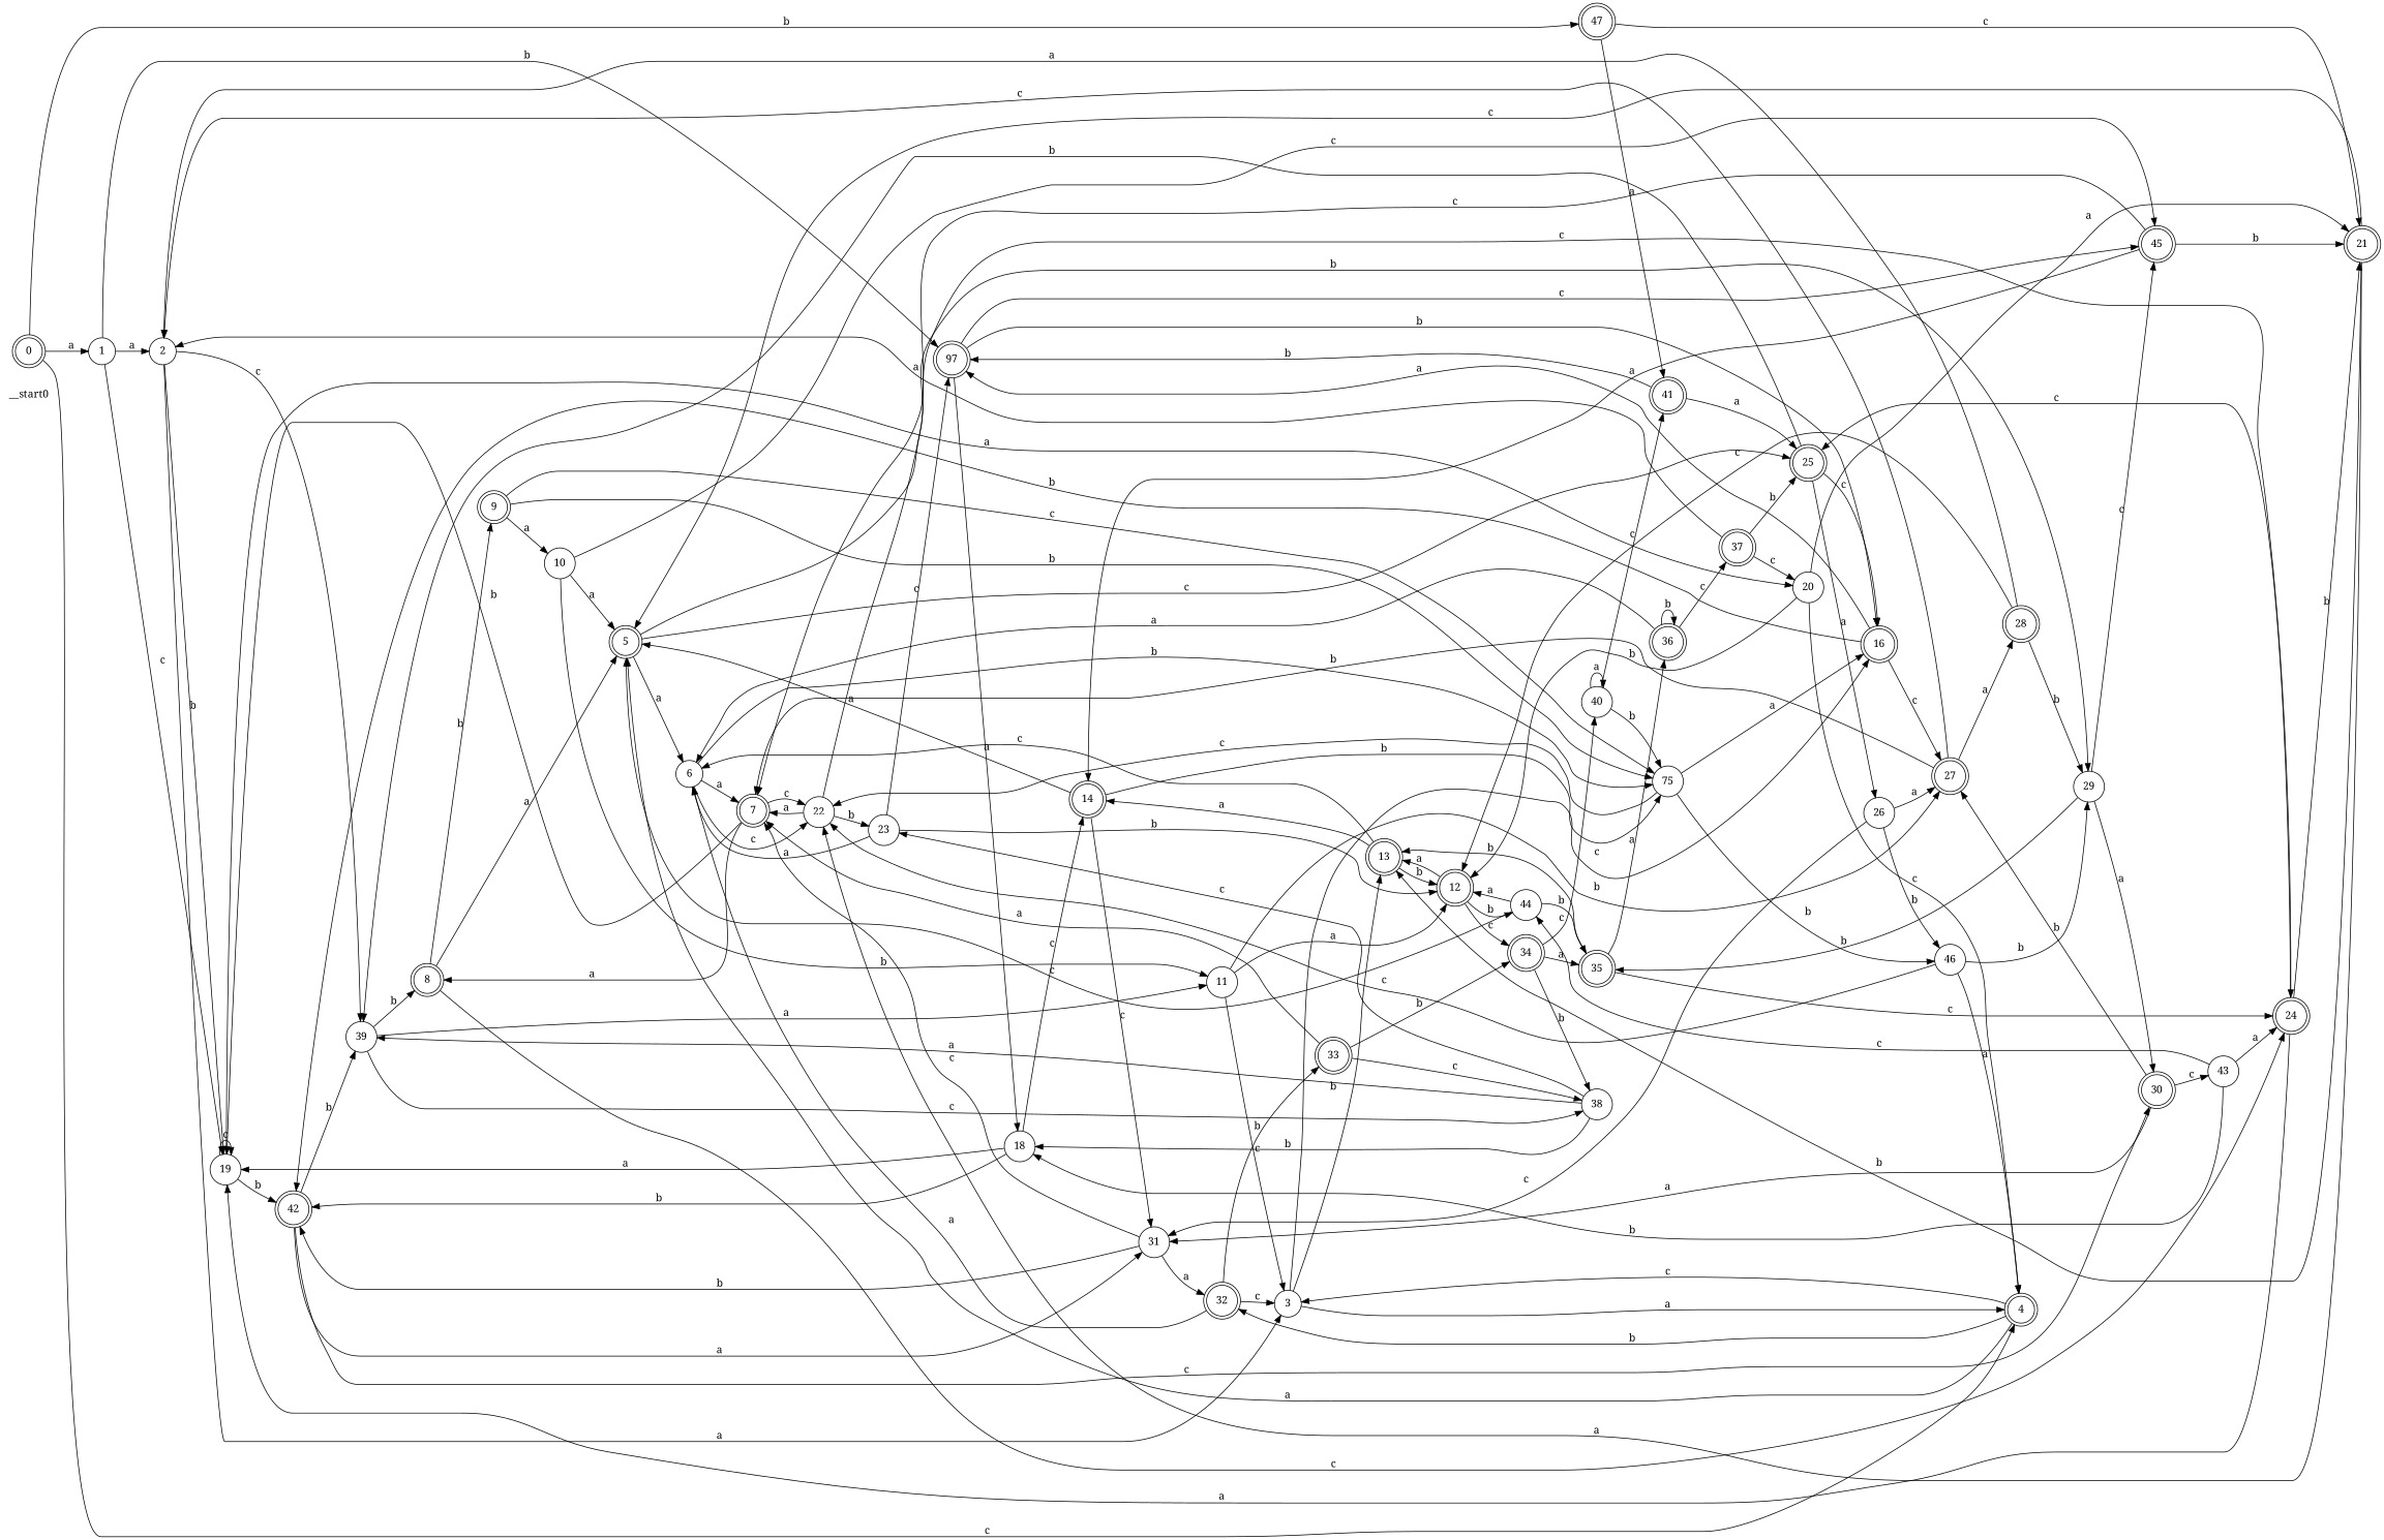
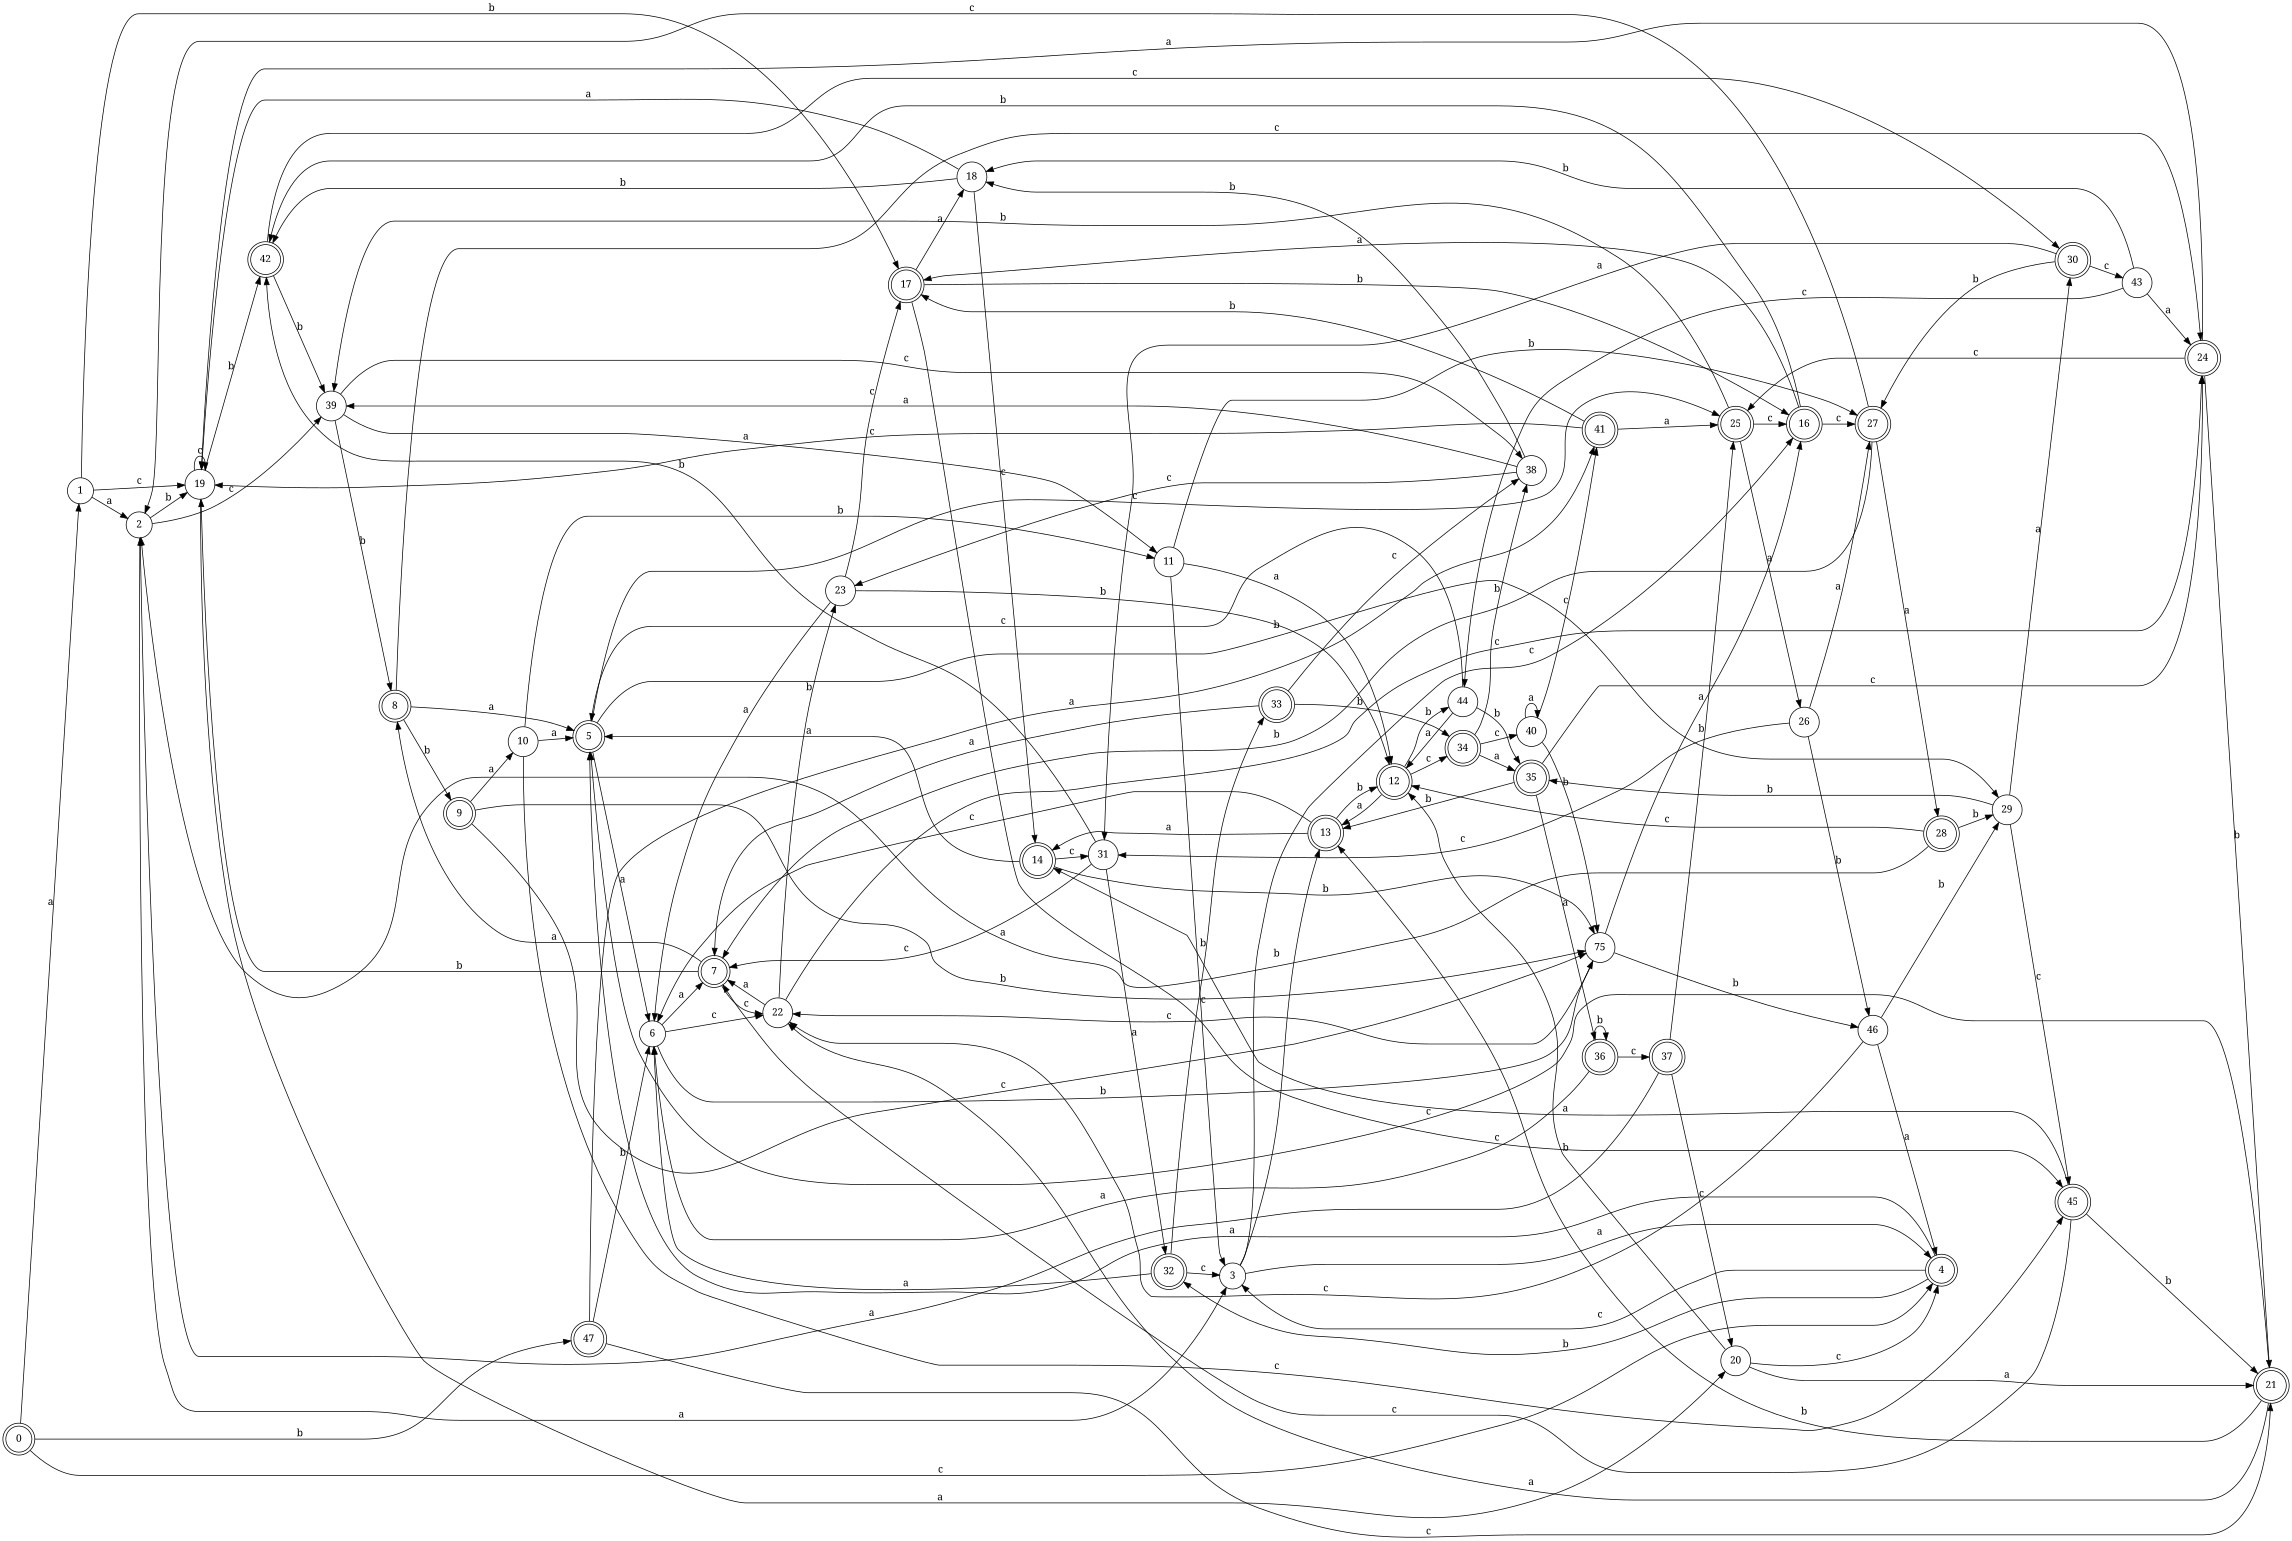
  digraph {
    fontname="Noto Serif"
    rankdir=LR
    node [fontname="Noto Serif" shape=doublecircle color=black fillcolor=white style="rounded,filled"]
    edge [fontname="Noto Serif"]
-   __start0 [shape=none color="" fillcolor="" style=""]
    n2 [label=0]
    n3 [label=1 shape=circle style=filled]
    n4 [label=4]
    n5 [label=47]
    n6 [label=2 shape=circle style=filled]
    n7 [label=19 shape=circle style=filled]
-   n8 [label=97]
+   n8 [label=17]
    n9 [label=3 shape=circle style=filled]
    n10 [label=5]
    n11 [label=32]
    n12 [label=6 shape=circle style=filled]
    n13 [label=21]
    n14 [label=41]
    n15 [label=39 shape=circle style=filled]
    n16 [label=18 shape=circle style=filled]
    n17 [label=14]
    n18 [label=42]
    n19 [label=20 shape=circle style=filled]
    n20 [label=13]
    n21 [label=16]
    n22 [label=8]
    n23 [label=11 shape=circle style=filled]
    n24 [label=38 shape=circle style=filled]
    n25 [label=12]
    n26 [label=27]
    n27 [label=25]
    n28 [label=29 shape=circle style=filled]
    n29 [label=33]
    n30 [label=7]
    n31 [label=75 shape=circle style=filled]
    n32 [label=22 shape=circle style=filled]
    n33 [label=26 shape=circle style=filled]
    n34 [label=45]
    n35 [label=30]
    n36 [label=35]
    n37 [label=46 shape=circle style=filled]
    n38 [label=24]
    n39 [label=23 shape=circle style=filled]
    n40 [label=9]
    n41 [label=10 shape=circle style=filled]
    n42 [label=34]
    n43 [label=44 shape=circle style=filled]
    n44 [label=28]
    n45 [label=40 shape=circle style=filled]
    n46 [label=31 shape=circle style=filled]
    n47 [label=43 shape=circle style=filled]
    n48 [label=36]
    n49 [label=37]
    n2 -> n3 [label=a]
    n2 -> n4 [label=c]
    n2 -> n5 [label=b]
    n3 -> n6 [label=a]
    n3 -> n7 [label=c]
    n3 -> n8 [label=b]
    n4 -> n9 [label=c]
    n4 -> n10 [label=a]
    n4 -> n11 [label=b]
+   n5 -> n12 [label=b]
    n5 -> n13 [label=c]
    n5 -> n14 [label=a]
    n6 -> n7 [label=b]
    n6 -> n9 [label=a]
    n6 -> n15 [label=c]
    n7 -> n7 [label=c]
    n7 -> n18 [label=b]
    n7 -> n19 [label=a]
    n8 -> n16 [label=a]
    n8 -> n21 [label=b]
    n8 -> n34 [label=c]
    n9 -> n4 [label=a]
    n9 -> n20 [label=b]
    n9 -> n21 [label=c]
    n10 -> n12 [label=a]
    n10 -> n27 [label=c]
    n10 -> n28 [label=b]
    n11 -> n9 [label=c]
    n11 -> n12 [label=a]
    n11 -> n29 [label=b]
    n12 -> n30 [label=a]
    n12 -> n31 [label=b]
    n12 -> n32 [label=c]
    n13 -> n10 [label=c]
    n13 -> n20 [label=b]
    n13 -> n32 [label=a]
+   n14 -> n7 [label=c]
    n14 -> n8 [label=b]
    n14 -> n27 [label=a]
    n15 -> n22 [label=b]
    n15 -> n23 [label=a]
    n15 -> n24 [label=c]
    n16 -> n7 [label=a]
    n16 -> n17 [label=c]
    n16 -> n18 [label=b]
    n17 -> n10 [label=a]
    n17 -> n31 [label=b]
    n17 -> n46 [label=c]
    n18 -> n15 [label=b]
    n18 -> n35 [label=c]
-   n18 -> n46 [label=a]
    n19 -> n4 [label=c]
    n19 -> n13 [label=a]
    n19 -> n25 [label=b]
    n20 -> n12 [label=c]
    n20 -> n17 [label=a]
    n20 -> n25 [label=b]
    n21 -> n8 [label=a]
    n21 -> n18 [label=b]
    n21 -> n26 [label=c]
    n22 -> n10 [label=a]
    n22 -> n38 [label=c]
    n22 -> n40 [label=b]
    n23 -> n9 [label=c]
    n23 -> n25 [label=a]
    n23 -> n26 [label=b]
    n24 -> n15 [label=a]
    n24 -> n16 [label=b]
    n24 -> n39 [label=c]
    n25 -> n20 [label=a]
    n25 -> n42 [label=c]
    n25 -> n43 [label=b]
    n26 -> n6 [label=c]
    n26 -> n30 [label=b]
    n26 -> n44 [label=a]
    n27 -> n15 [label=b]
    n27 -> n21 [label=c]
    n27 -> n33 [label=a]
    n28 -> n34 [label=c]
    n28 -> n35 [label=a]
    n28 -> n36 [label=b]
    n29 -> n24 [label=c]
    n29 -> n30 [label=a]
    n29 -> n42 [label=b]
    n30 -> n7 [label=b]
    n30 -> n22 [label=a]
    n30 -> n32 [label=c]
    n31 -> n21 [label=a]
    n31 -> n32 [label=c]
    n31 -> n37 [label=b]
    n32 -> n30 [label=a]
    n32 -> n38 [label=c]
    n32 -> n39 [label=b]
    n33 -> n26 [label=a]
    n33 -> n37 [label=b]
    n33 -> n46 [label=c]
    n34 -> n13 [label=b]
    n34 -> n17 [label=a]
    n34 -> n30 [label=c]
    n35 -> n26 [label=b]
    n35 -> n46 [label=a]
    n35 -> n47 [label=c]
    n36 -> n20 [label=b]
    n36 -> n38 [label=c]
    n36 -> n48 [label=a]
    n37 -> n4 [label=a]
    n37 -> n28 [label=b]
    n37 -> n32 [label=c]
    n38 -> n7 [label=a]
    n38 -> n13 [label=b]
    n38 -> n27 [label=c]
    n39 -> n8 [label=c]
    n39 -> n12 [label=a]
    n39 -> n25 [label=b]
    n40 -> n31 [label=b]
    n40 -> n31 [label=c]
    n40 -> n41 [label=a]
    n41 -> n10 [label=a]
    n41 -> n23 [label=b]
    n41 -> n34 [label=c]
    n42 -> n24 [label=b]
    n42 -> n36 [label=a]
    n42 -> n45 [label=c]
    n43 -> n10 [label=c]
    n43 -> n25 [label=a]
    n43 -> n36 [label=b]
    n44 -> n6 [label=a]
    n44 -> n25 [label=c]
    n44 -> n28 [label=b]
    n45 -> n14 [label=c]
    n45 -> n31 [label=b]
    n45 -> n45 [label=a]
    n46 -> n11 [label=a]
    n46 -> n18 [label=b]
    n46 -> n30 [label=c]
    n47 -> n16 [label=b]
    n47 -> n38 [label=a]
    n47 -> n43 [label=c]
    n48 -> n12 [label=a]
    n48 -> n48 [label=b]
    n48 -> n49 [label=c]
    n49 -> n6 [label=a]
    n49 -> n19 [label=c]
    n49 -> n27 [label=b]
  }
